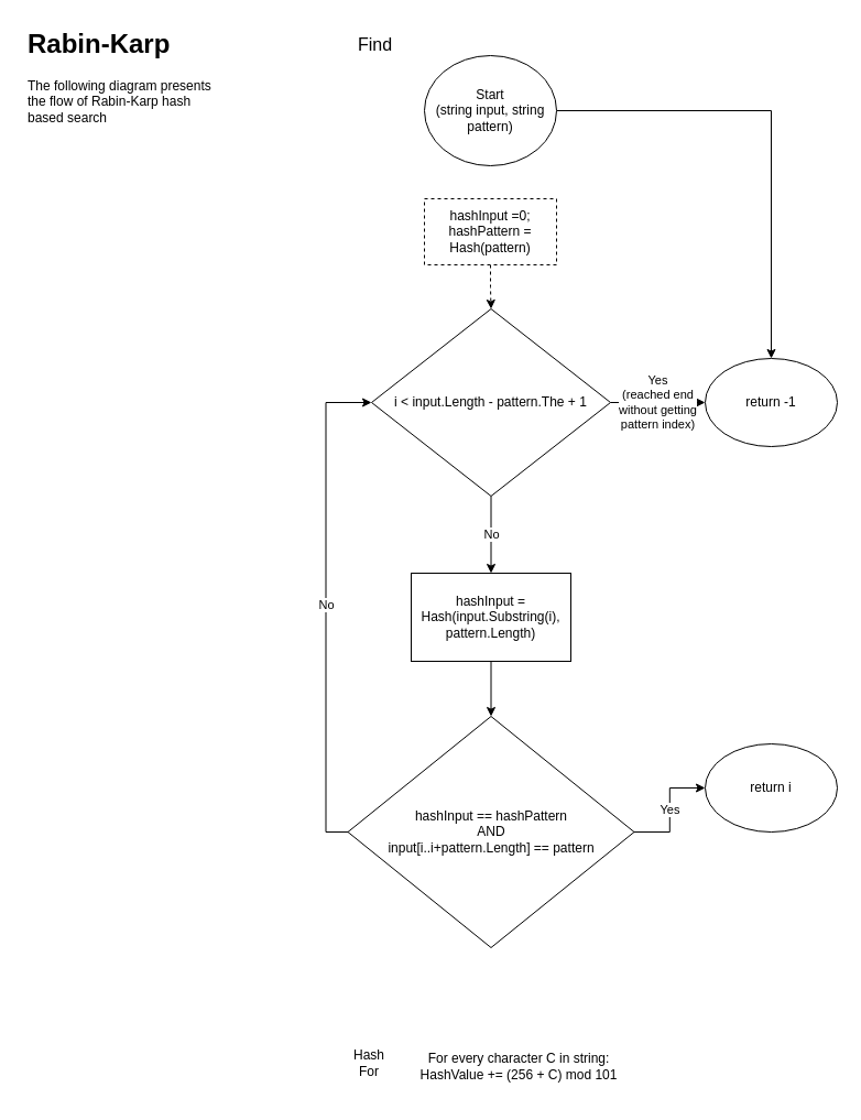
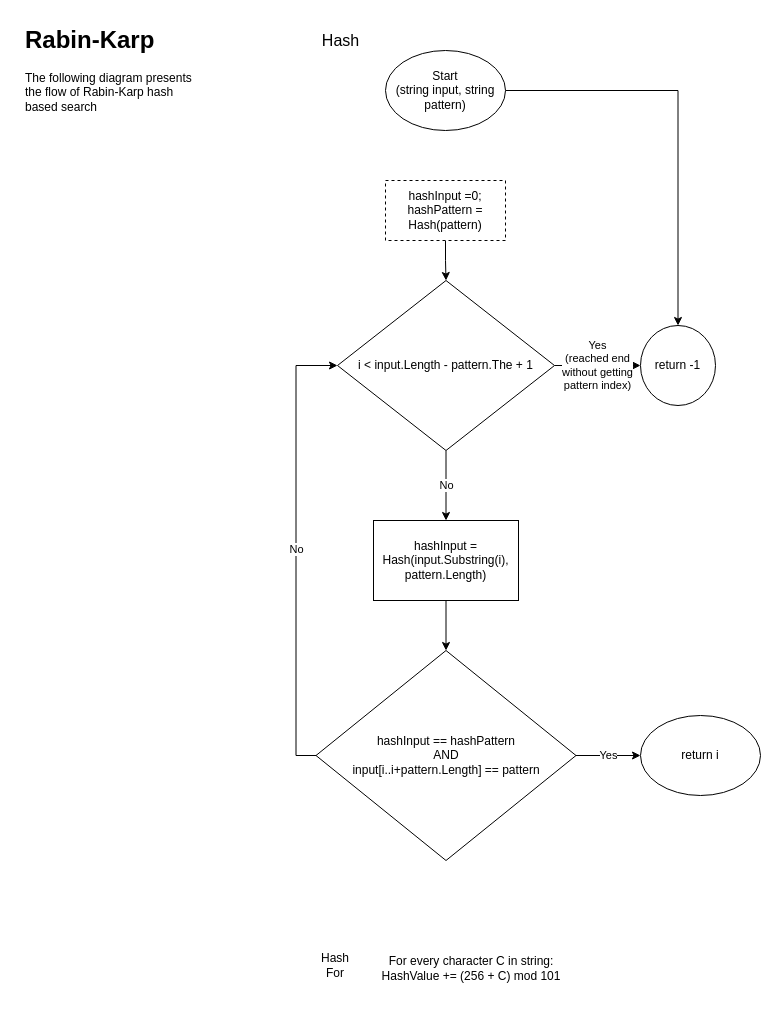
  <mxCell id="0" />
  <mxCell id="1" parent="0" />
  <mxCell id="2" value="&lt;h1&gt;Rabin-Karp&lt;/h1&gt;&lt;div&gt;The following diagram presents the flow of Rabin-Karp hash based search&lt;br&gt;&lt;/div&gt;" style="text;html=1;strokeColor=none;fillColor=none;spacing=5;spacingTop=-20;whiteSpace=wrap;overflow=hidden;rounded=0;" vertex="1" parent="1"><mxGeometry y="20" width="190" height="120" as="geometry" x="20" /></mxCell>
- <mxCell id="3" value="&lt;font style=&quot;font-size: 16px&quot;&gt;Find&lt;/font&gt;" style="text;html=1;align=center;verticalAlign=middle;resizable=0;points=[];autosize=1;" vertex="1" parent="1"><mxGeometry x="315" y="30" width="50" height="20" as="geometry" /></mxCell>
+ <mxCell id="3" value="&lt;font style=&quot;font-size: 16px&quot;&gt;Hash&lt;/font&gt;" style="text;html=1;align=center;verticalAlign=middle;resizable=0;points=[];autosize=1;" vertex="1" parent="1"><mxGeometry x="315" y="30" width="50" height="20" as="geometry" /></mxCell>
  <mxCell id="4" value="" style="edgeStyle=orthogonalEdgeStyle;rounded=0;orthogonalLoop=1;jettySize=auto;html=1;" edge="1" parent="1" source="5" target="17"><mxGeometry relative="1" as="geometry" /></mxCell>
- <mxCell id="5" value="&lt;div&gt;Start&lt;/div&gt;(string input, string pattern)" style="ellipse;whiteSpace=wrap;html=1;" vertex="1" parent="1"><mxGeometry x="385" y="50" width="120" height="100" as="geometry" /></mxCell>
- <mxCell id="6" value="" style="edgeStyle=orthogonalEdgeStyle;rounded=0;orthogonalLoop=1;jettySize=auto;html=1;dashed=1;" edge="1" parent="1" source="7" target="10"><mxGeometry relative="1" as="geometry" /></mxCell>
+ <mxCell id="5" value="&lt;div&gt;Start&lt;/div&gt;(string input, string pattern)" style="ellipse;whiteSpace=wrap;html=1;" vertex="1" parent="1"><mxGeometry x="385" y="50" width="120" height="80" as="geometry" /></mxCell>
+ <mxCell id="6" value="" style="edgeStyle=orthogonalEdgeStyle;rounded=0;orthogonalLoop=1;jettySize=auto;html=1;" edge="1" parent="1" source="7" target="10"><mxGeometry relative="1" as="geometry" /></mxCell>
  <mxCell id="7" value="&lt;div&gt;hashInput =0;&lt;/div&gt;&lt;div&gt;hashPattern = Hash(pattern)&lt;br&gt;&lt;/div&gt;" style="rounded=0;whiteSpace=wrap;html=1;dashed=1;" vertex="1" parent="1"><mxGeometry x="385" y="180" width="120" height="60" as="geometry" /></mxCell>
  <mxCell id="8" value="No" style="edgeStyle=orthogonalEdgeStyle;rounded=0;orthogonalLoop=1;jettySize=auto;html=1;" edge="1" parent="1" source="10" target="12"><mxGeometry relative="1" as="geometry" /></mxCell>
  <mxCell id="9" value="Yes&lt;br&gt;(reached end&lt;br&gt;without getting&lt;br&gt;pattern index)" style="edgeStyle=orthogonalEdgeStyle;rounded=0;orthogonalLoop=1;jettySize=auto;html=1;" edge="1" parent="1" source="10" target="17"><mxGeometry relative="1" as="geometry" /></mxCell>
  <mxCell id="10" value="i &amp;lt; input.Length - pattern.The + 1" style="rhombus;whiteSpace=wrap;html=1;" vertex="1" parent="1"><mxGeometry x="337" y="280" width="217" height="170" as="geometry" /></mxCell>
  <mxCell id="11" value="" style="edgeStyle=orthogonalEdgeStyle;rounded=0;orthogonalLoop=1;jettySize=auto;html=1;" edge="1" parent="1" source="12" target="15"><mxGeometry relative="1" as="geometry" /></mxCell>
  <mxCell id="12" value="hashInput = Hash(input.Substring(i), pattern.Length)" style="rounded=0;whiteSpace=wrap;html=1;" vertex="1" parent="1"><mxGeometry x="373" y="520" width="145" height="80" as="geometry" /></mxCell>
  <mxCell id="13" value="Yes" style="edgeStyle=orthogonalEdgeStyle;rounded=0;orthogonalLoop=1;jettySize=auto;html=1;" edge="1" parent="1" source="15" target="16"><mxGeometry relative="1" as="geometry" /></mxCell>
  <mxCell id="14" value="No" style="edgeStyle=orthogonalEdgeStyle;rounded=0;orthogonalLoop=1;jettySize=auto;html=1;exitX=0;exitY=0.5;exitDx=0;exitDy=0;entryX=0;entryY=0.5;entryDx=0;entryDy=0;" edge="1" parent="1" source="15" target="10"><mxGeometry relative="1" as="geometry" /></mxCell>
  <mxCell id="15" value="&lt;div&gt;hashInput == hashPattern&lt;/div&gt;&lt;div&gt;AND&lt;/div&gt;&lt;div&gt;input[i..i+pattern.Length] == pattern&lt;br&gt;&lt;/div&gt;" style="rhombus;whiteSpace=wrap;html=1;" vertex="1" parent="1"><mxGeometry x="315.5" y="650" width="260" height="210" as="geometry" /></mxCell>
- <mxCell id="16" value="return i" style="ellipse;whiteSpace=wrap;html=1;" vertex="1" parent="1"><mxGeometry x="640" y="675" width="120" height="80" as="geometry" /></mxCell>
- <mxCell id="17" value="return -1" style="ellipse;whiteSpace=wrap;html=1;" vertex="1" parent="1"><mxGeometry x="640" y="325" width="120" height="80" as="geometry" /></mxCell>
+ <mxCell id="16" value="return i" style="ellipse;whiteSpace=wrap;html=1;" vertex="1" parent="1"><mxGeometry x="640" y="715" width="120" height="80" as="geometry" /></mxCell>
+ <mxCell id="17" value="return -1" style="ellipse;whiteSpace=wrap;html=1;" vertex="1" parent="1"><mxGeometry x="640" y="325" width="75" height="80" as="geometry" /></mxCell>
  <mxCell id="18" value="Hash For" style="text;html=1;strokeColor=none;fillColor=none;align=center;verticalAlign=middle;whiteSpace=wrap;rounded=0;" vertex="1" parent="1"><mxGeometry x="310" y="940" width="50" height="50" as="geometry" /></mxCell>
  <mxCell id="19" value="For every character C in string: HashValue += (256 + C) mod 101" style="text;html=1;strokeColor=none;fillColor=none;align=center;verticalAlign=middle;whiteSpace=wrap;rounded=0;" vertex="1" parent="1"><mxGeometry x="365.5" y="940" width="210" height="55" as="geometry" /></mxCell>
